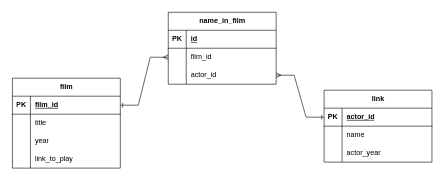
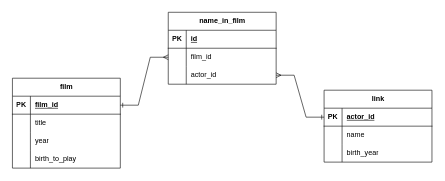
  <mxCell id="0" />
  <mxCell id="1" parent="0" />
  <mxCell id="2" value="film" style="shape=table;startSize=30;container=1;collapsible=1;childLayout=tableLayout;fixedRows=1;rowLines=0;fontStyle=1;align=center;resizeLast=1;html=1;" vertex="1" parent="1"><mxGeometry x="20" y="130" width="180" height="150" as="geometry" /></mxCell>
  <mxCell id="3" value="" style="shape=tableRow;horizontal=0;startSize=0;swimlaneHead=0;swimlaneBody=0;fillColor=none;collapsible=0;dropTarget=0;points=[[0,0.5],[1,0.5]];portConstraint=eastwest;top=0;left=0;right=0;bottom=1;" vertex="1" parent="2"><mxGeometry y="30" width="180" height="30" as="geometry" /></mxCell>
  <mxCell id="4" value="PK" style="shape=partialRectangle;connectable=0;fillColor=none;top=0;left=0;bottom=0;right=0;fontStyle=1;overflow=hidden;whiteSpace=wrap;html=1;" vertex="1" parent="3"><mxGeometry width="30" height="30" as="geometry"><mxRectangle width="30" height="30" as="alternateBounds" /></mxGeometry></mxCell>
  <mxCell id="5" value="film_id" style="shape=partialRectangle;connectable=0;fillColor=none;top=0;left=0;bottom=0;right=0;align=left;spacingLeft=6;fontStyle=5;overflow=hidden;whiteSpace=wrap;html=1;" vertex="1" parent="3"><mxGeometry x="30" width="150" height="30" as="geometry"><mxRectangle width="150" height="30" as="alternateBounds" /></mxGeometry></mxCell>
  <mxCell id="6" value="" style="shape=tableRow;horizontal=0;startSize=0;swimlaneHead=0;swimlaneBody=0;fillColor=none;collapsible=0;dropTarget=0;points=[[0,0.5],[1,0.5]];portConstraint=eastwest;top=0;left=0;right=0;bottom=0;" vertex="1" parent="2"><mxGeometry y="60" width="180" height="30" as="geometry" /></mxCell>
  <mxCell id="7" value="" style="shape=partialRectangle;connectable=0;fillColor=none;top=0;left=0;bottom=0;right=0;editable=1;overflow=hidden;whiteSpace=wrap;html=1;" vertex="1" parent="6"><mxGeometry width="30" height="30" as="geometry"><mxRectangle width="30" height="30" as="alternateBounds" /></mxGeometry></mxCell>
  <mxCell id="8" value="title" style="shape=partialRectangle;connectable=0;fillColor=none;top=0;left=0;bottom=0;right=0;align=left;spacingLeft=6;overflow=hidden;whiteSpace=wrap;html=1;" vertex="1" parent="6"><mxGeometry x="30" width="150" height="30" as="geometry"><mxRectangle width="150" height="30" as="alternateBounds" /></mxGeometry></mxCell>
  <mxCell id="9" value="" style="shape=tableRow;horizontal=0;startSize=0;swimlaneHead=0;swimlaneBody=0;fillColor=none;collapsible=0;dropTarget=0;points=[[0,0.5],[1,0.5]];portConstraint=eastwest;top=0;left=0;right=0;bottom=0;" vertex="1" parent="2"><mxGeometry y="90" width="180" height="30" as="geometry" /></mxCell>
  <mxCell id="10" value="" style="shape=partialRectangle;connectable=0;fillColor=none;top=0;left=0;bottom=0;right=0;editable=1;overflow=hidden;whiteSpace=wrap;html=1;" vertex="1" parent="9"><mxGeometry width="30" height="30" as="geometry"><mxRectangle width="30" height="30" as="alternateBounds" /></mxGeometry></mxCell>
  <mxCell id="11" value="year" style="shape=partialRectangle;connectable=0;fillColor=none;top=0;left=0;bottom=0;right=0;align=left;spacingLeft=6;overflow=hidden;whiteSpace=wrap;html=1;" vertex="1" parent="9"><mxGeometry x="30" width="150" height="30" as="geometry"><mxRectangle width="150" height="30" as="alternateBounds" /></mxGeometry></mxCell>
  <mxCell id="12" style="shape=tableRow;horizontal=0;startSize=0;swimlaneHead=0;swimlaneBody=0;fillColor=none;collapsible=0;dropTarget=0;points=[[0,0.5],[1,0.5]];portConstraint=eastwest;top=0;left=0;right=0;bottom=0;" vertex="1" parent="2"><mxGeometry y="120" width="180" height="30" as="geometry" /></mxCell>
  <mxCell id="13" style="shape=partialRectangle;connectable=0;fillColor=none;top=0;left=0;bottom=0;right=0;editable=1;overflow=hidden;whiteSpace=wrap;html=1;" vertex="1" parent="12"><mxGeometry width="30" height="30" as="geometry"><mxRectangle width="30" height="30" as="alternateBounds" /></mxGeometry></mxCell>
- <mxCell id="14" value="link_to_play" style="shape=partialRectangle;connectable=0;fillColor=none;top=0;left=0;bottom=0;right=0;align=left;spacingLeft=6;overflow=hidden;whiteSpace=wrap;html=1;" vertex="1" parent="12"><mxGeometry x="30" width="150" height="30" as="geometry"><mxRectangle width="150" height="30" as="alternateBounds" /></mxGeometry></mxCell>
+ <mxCell id="14" value="birth_to_play" style="shape=partialRectangle;connectable=0;fillColor=none;top=0;left=0;bottom=0;right=0;align=left;spacingLeft=6;overflow=hidden;whiteSpace=wrap;html=1;" vertex="1" parent="12"><mxGeometry x="30" width="150" height="30" as="geometry"><mxRectangle width="150" height="30" as="alternateBounds" /></mxGeometry></mxCell>
  <mxCell id="15" value="link" style="shape=table;startSize=30;container=1;collapsible=1;childLayout=tableLayout;fixedRows=1;rowLines=0;fontStyle=1;align=center;resizeLast=1;html=1;" vertex="1" parent="1"><mxGeometry x="540" y="150" width="180" height="120" as="geometry" /></mxCell>
  <mxCell id="16" value="" style="shape=tableRow;horizontal=0;startSize=0;swimlaneHead=0;swimlaneBody=0;fillColor=none;collapsible=0;dropTarget=0;points=[[0,0.5],[1,0.5]];portConstraint=eastwest;top=0;left=0;right=0;bottom=1;" vertex="1" parent="15"><mxGeometry y="30" width="180" height="30" as="geometry" /></mxCell>
  <mxCell id="17" value="PK" style="shape=partialRectangle;connectable=0;fillColor=none;top=0;left=0;bottom=0;right=0;fontStyle=1;overflow=hidden;whiteSpace=wrap;html=1;" vertex="1" parent="16"><mxGeometry width="30" height="30" as="geometry"><mxRectangle width="30" height="30" as="alternateBounds" /></mxGeometry></mxCell>
  <mxCell id="18" value="actor_id" style="shape=partialRectangle;connectable=0;fillColor=none;top=0;left=0;bottom=0;right=0;align=left;spacingLeft=6;fontStyle=5;overflow=hidden;whiteSpace=wrap;html=1;" vertex="1" parent="16"><mxGeometry x="30" width="150" height="30" as="geometry"><mxRectangle width="150" height="30" as="alternateBounds" /></mxGeometry></mxCell>
  <mxCell id="19" value="" style="shape=tableRow;horizontal=0;startSize=0;swimlaneHead=0;swimlaneBody=0;fillColor=none;collapsible=0;dropTarget=0;points=[[0,0.5],[1,0.5]];portConstraint=eastwest;top=0;left=0;right=0;bottom=0;" vertex="1" parent="15"><mxGeometry y="60" width="180" height="30" as="geometry" /></mxCell>
  <mxCell id="20" value="" style="shape=partialRectangle;connectable=0;fillColor=none;top=0;left=0;bottom=0;right=0;editable=1;overflow=hidden;whiteSpace=wrap;html=1;" vertex="1" parent="19"><mxGeometry width="30" height="30" as="geometry"><mxRectangle width="30" height="30" as="alternateBounds" /></mxGeometry></mxCell>
  <mxCell id="21" value="name" style="shape=partialRectangle;connectable=0;fillColor=none;top=0;left=0;bottom=0;right=0;align=left;spacingLeft=6;overflow=hidden;whiteSpace=wrap;html=1;" vertex="1" parent="19"><mxGeometry x="30" width="150" height="30" as="geometry"><mxRectangle width="150" height="30" as="alternateBounds" /></mxGeometry></mxCell>
  <mxCell id="22" value="" style="shape=tableRow;horizontal=0;startSize=0;swimlaneHead=0;swimlaneBody=0;fillColor=none;collapsible=0;dropTarget=0;points=[[0,0.5],[1,0.5]];portConstraint=eastwest;top=0;left=0;right=0;bottom=0;" vertex="1" parent="15"><mxGeometry y="90" width="180" height="30" as="geometry" /></mxCell>
  <mxCell id="23" value="" style="shape=partialRectangle;connectable=0;fillColor=none;top=0;left=0;bottom=0;right=0;editable=1;overflow=hidden;whiteSpace=wrap;html=1;" vertex="1" parent="22"><mxGeometry width="30" height="30" as="geometry"><mxRectangle width="30" height="30" as="alternateBounds" /></mxGeometry></mxCell>
- <mxCell id="24" value="actor_year" style="shape=partialRectangle;connectable=0;fillColor=none;top=0;left=0;bottom=0;right=0;align=left;spacingLeft=6;overflow=hidden;whiteSpace=wrap;html=1;" vertex="1" parent="22"><mxGeometry x="30" width="150" height="30" as="geometry"><mxRectangle width="150" height="30" as="alternateBounds" /></mxGeometry></mxCell>
+ <mxCell id="24" value="birth_year" style="shape=partialRectangle;connectable=0;fillColor=none;top=0;left=0;bottom=0;right=0;align=left;spacingLeft=6;overflow=hidden;whiteSpace=wrap;html=1;" vertex="1" parent="22"><mxGeometry x="30" width="150" height="30" as="geometry"><mxRectangle width="150" height="30" as="alternateBounds" /></mxGeometry></mxCell>
  <mxCell id="25" value="name_in_film" style="shape=table;startSize=30;container=1;collapsible=1;childLayout=tableLayout;fixedRows=1;rowLines=0;fontStyle=1;align=center;resizeLast=1;html=1;" vertex="1" parent="1"><mxGeometry x="280" y="20" width="180" height="120" as="geometry" /></mxCell>
  <mxCell id="26" value="" style="shape=tableRow;horizontal=0;startSize=0;swimlaneHead=0;swimlaneBody=0;fillColor=none;collapsible=0;dropTarget=0;points=[[0,0.5],[1,0.5]];portConstraint=eastwest;top=0;left=0;right=0;bottom=1;" vertex="1" parent="25"><mxGeometry y="30" width="180" height="30" as="geometry" /></mxCell>
  <mxCell id="27" value="PK" style="shape=partialRectangle;connectable=0;fillColor=none;top=0;left=0;bottom=0;right=0;fontStyle=1;overflow=hidden;whiteSpace=wrap;html=1;" vertex="1" parent="26"><mxGeometry width="30" height="30" as="geometry"><mxRectangle width="30" height="30" as="alternateBounds" /></mxGeometry></mxCell>
  <mxCell id="28" value="id" style="shape=partialRectangle;connectable=0;fillColor=none;top=0;left=0;bottom=0;right=0;align=left;spacingLeft=6;fontStyle=5;overflow=hidden;whiteSpace=wrap;html=1;" vertex="1" parent="26"><mxGeometry x="30" width="150" height="30" as="geometry"><mxRectangle width="150" height="30" as="alternateBounds" /></mxGeometry></mxCell>
  <mxCell id="29" value="" style="shape=tableRow;horizontal=0;startSize=0;swimlaneHead=0;swimlaneBody=0;fillColor=none;collapsible=0;dropTarget=0;points=[[0,0.5],[1,0.5]];portConstraint=eastwest;top=0;left=0;right=0;bottom=0;" vertex="1" parent="25"><mxGeometry y="60" width="180" height="30" as="geometry" /></mxCell>
  <mxCell id="30" value="" style="shape=partialRectangle;connectable=0;fillColor=none;top=0;left=0;bottom=0;right=0;editable=1;overflow=hidden;whiteSpace=wrap;html=1;" vertex="1" parent="29"><mxGeometry width="30" height="30" as="geometry"><mxRectangle width="30" height="30" as="alternateBounds" /></mxGeometry></mxCell>
  <mxCell id="31" value="film_id" style="shape=partialRectangle;connectable=0;fillColor=none;top=0;left=0;bottom=0;right=0;align=left;spacingLeft=6;overflow=hidden;whiteSpace=wrap;html=1;" vertex="1" parent="29"><mxGeometry x="30" width="150" height="30" as="geometry"><mxRectangle width="150" height="30" as="alternateBounds" /></mxGeometry></mxCell>
  <mxCell id="32" value="" style="shape=tableRow;horizontal=0;startSize=0;swimlaneHead=0;swimlaneBody=0;fillColor=none;collapsible=0;dropTarget=0;points=[[0,0.5],[1,0.5]];portConstraint=eastwest;top=0;left=0;right=0;bottom=0;" vertex="1" parent="25"><mxGeometry y="90" width="180" height="30" as="geometry" /></mxCell>
  <mxCell id="33" value="" style="shape=partialRectangle;connectable=0;fillColor=none;top=0;left=0;bottom=0;right=0;editable=1;overflow=hidden;whiteSpace=wrap;html=1;" vertex="1" parent="32"><mxGeometry width="30" height="30" as="geometry"><mxRectangle width="30" height="30" as="alternateBounds" /></mxGeometry></mxCell>
  <mxCell id="34" value="actor_id" style="shape=partialRectangle;connectable=0;fillColor=none;top=0;left=0;bottom=0;right=0;align=left;spacingLeft=6;overflow=hidden;whiteSpace=wrap;html=1;" vertex="1" parent="32"><mxGeometry x="30" width="150" height="30" as="geometry"><mxRectangle width="150" height="30" as="alternateBounds" /></mxGeometry></mxCell>
  <mxCell id="35" value="" style="edgeStyle=entityRelationEdgeStyle;fontSize=12;html=1;endArrow=ERmany;rounded=0;startArrow=ERone;startFill=0;" edge="1" parent="1" source="3" target="29"><mxGeometry width="100" height="100" relative="1" as="geometry"><mxPoint x="330" y="380" as="sourcePoint" /><mxPoint x="430" y="280" as="targetPoint" /></mxGeometry></mxCell>
  <mxCell id="36" value="" style="edgeStyle=entityRelationEdgeStyle;fontSize=12;html=1;endArrow=ERmany;rounded=0;startArrow=ERone;startFill=0;" edge="1" parent="1" source="16" target="32"><mxGeometry width="100" height="100" relative="1" as="geometry"><mxPoint x="460" y="170" as="sourcePoint" /><mxPoint x="540" y="430" as="targetPoint" /></mxGeometry></mxCell>
